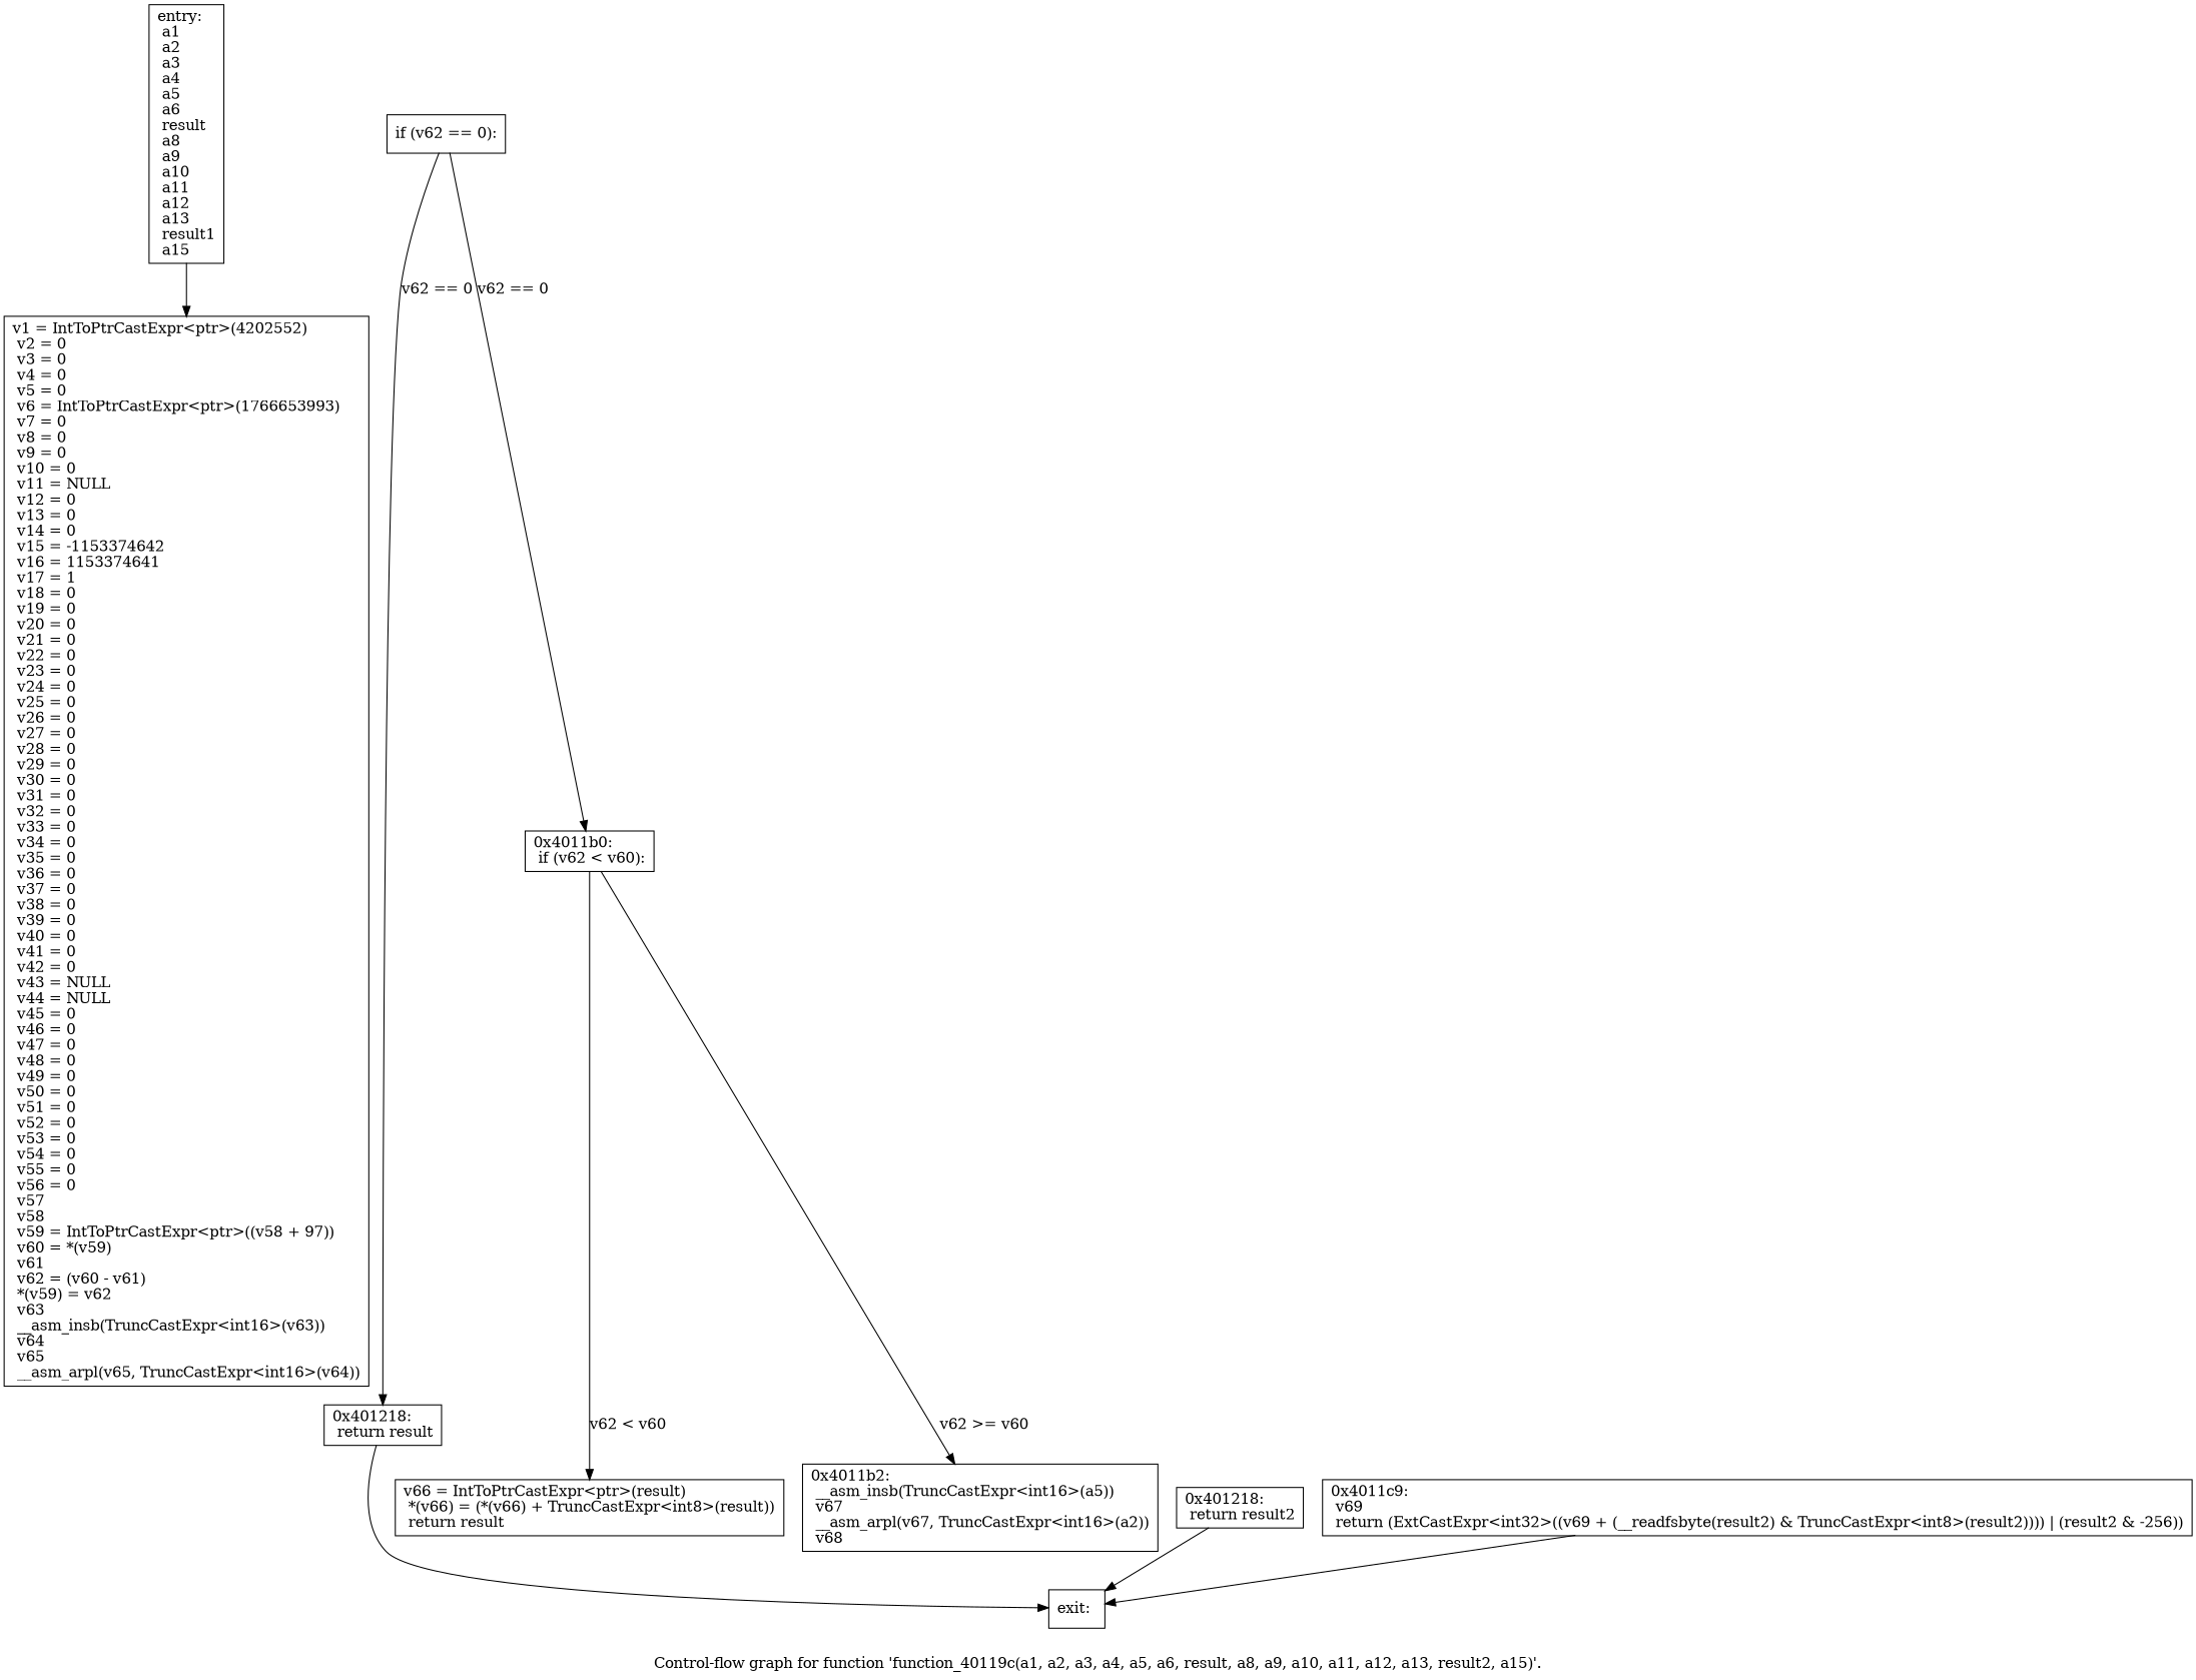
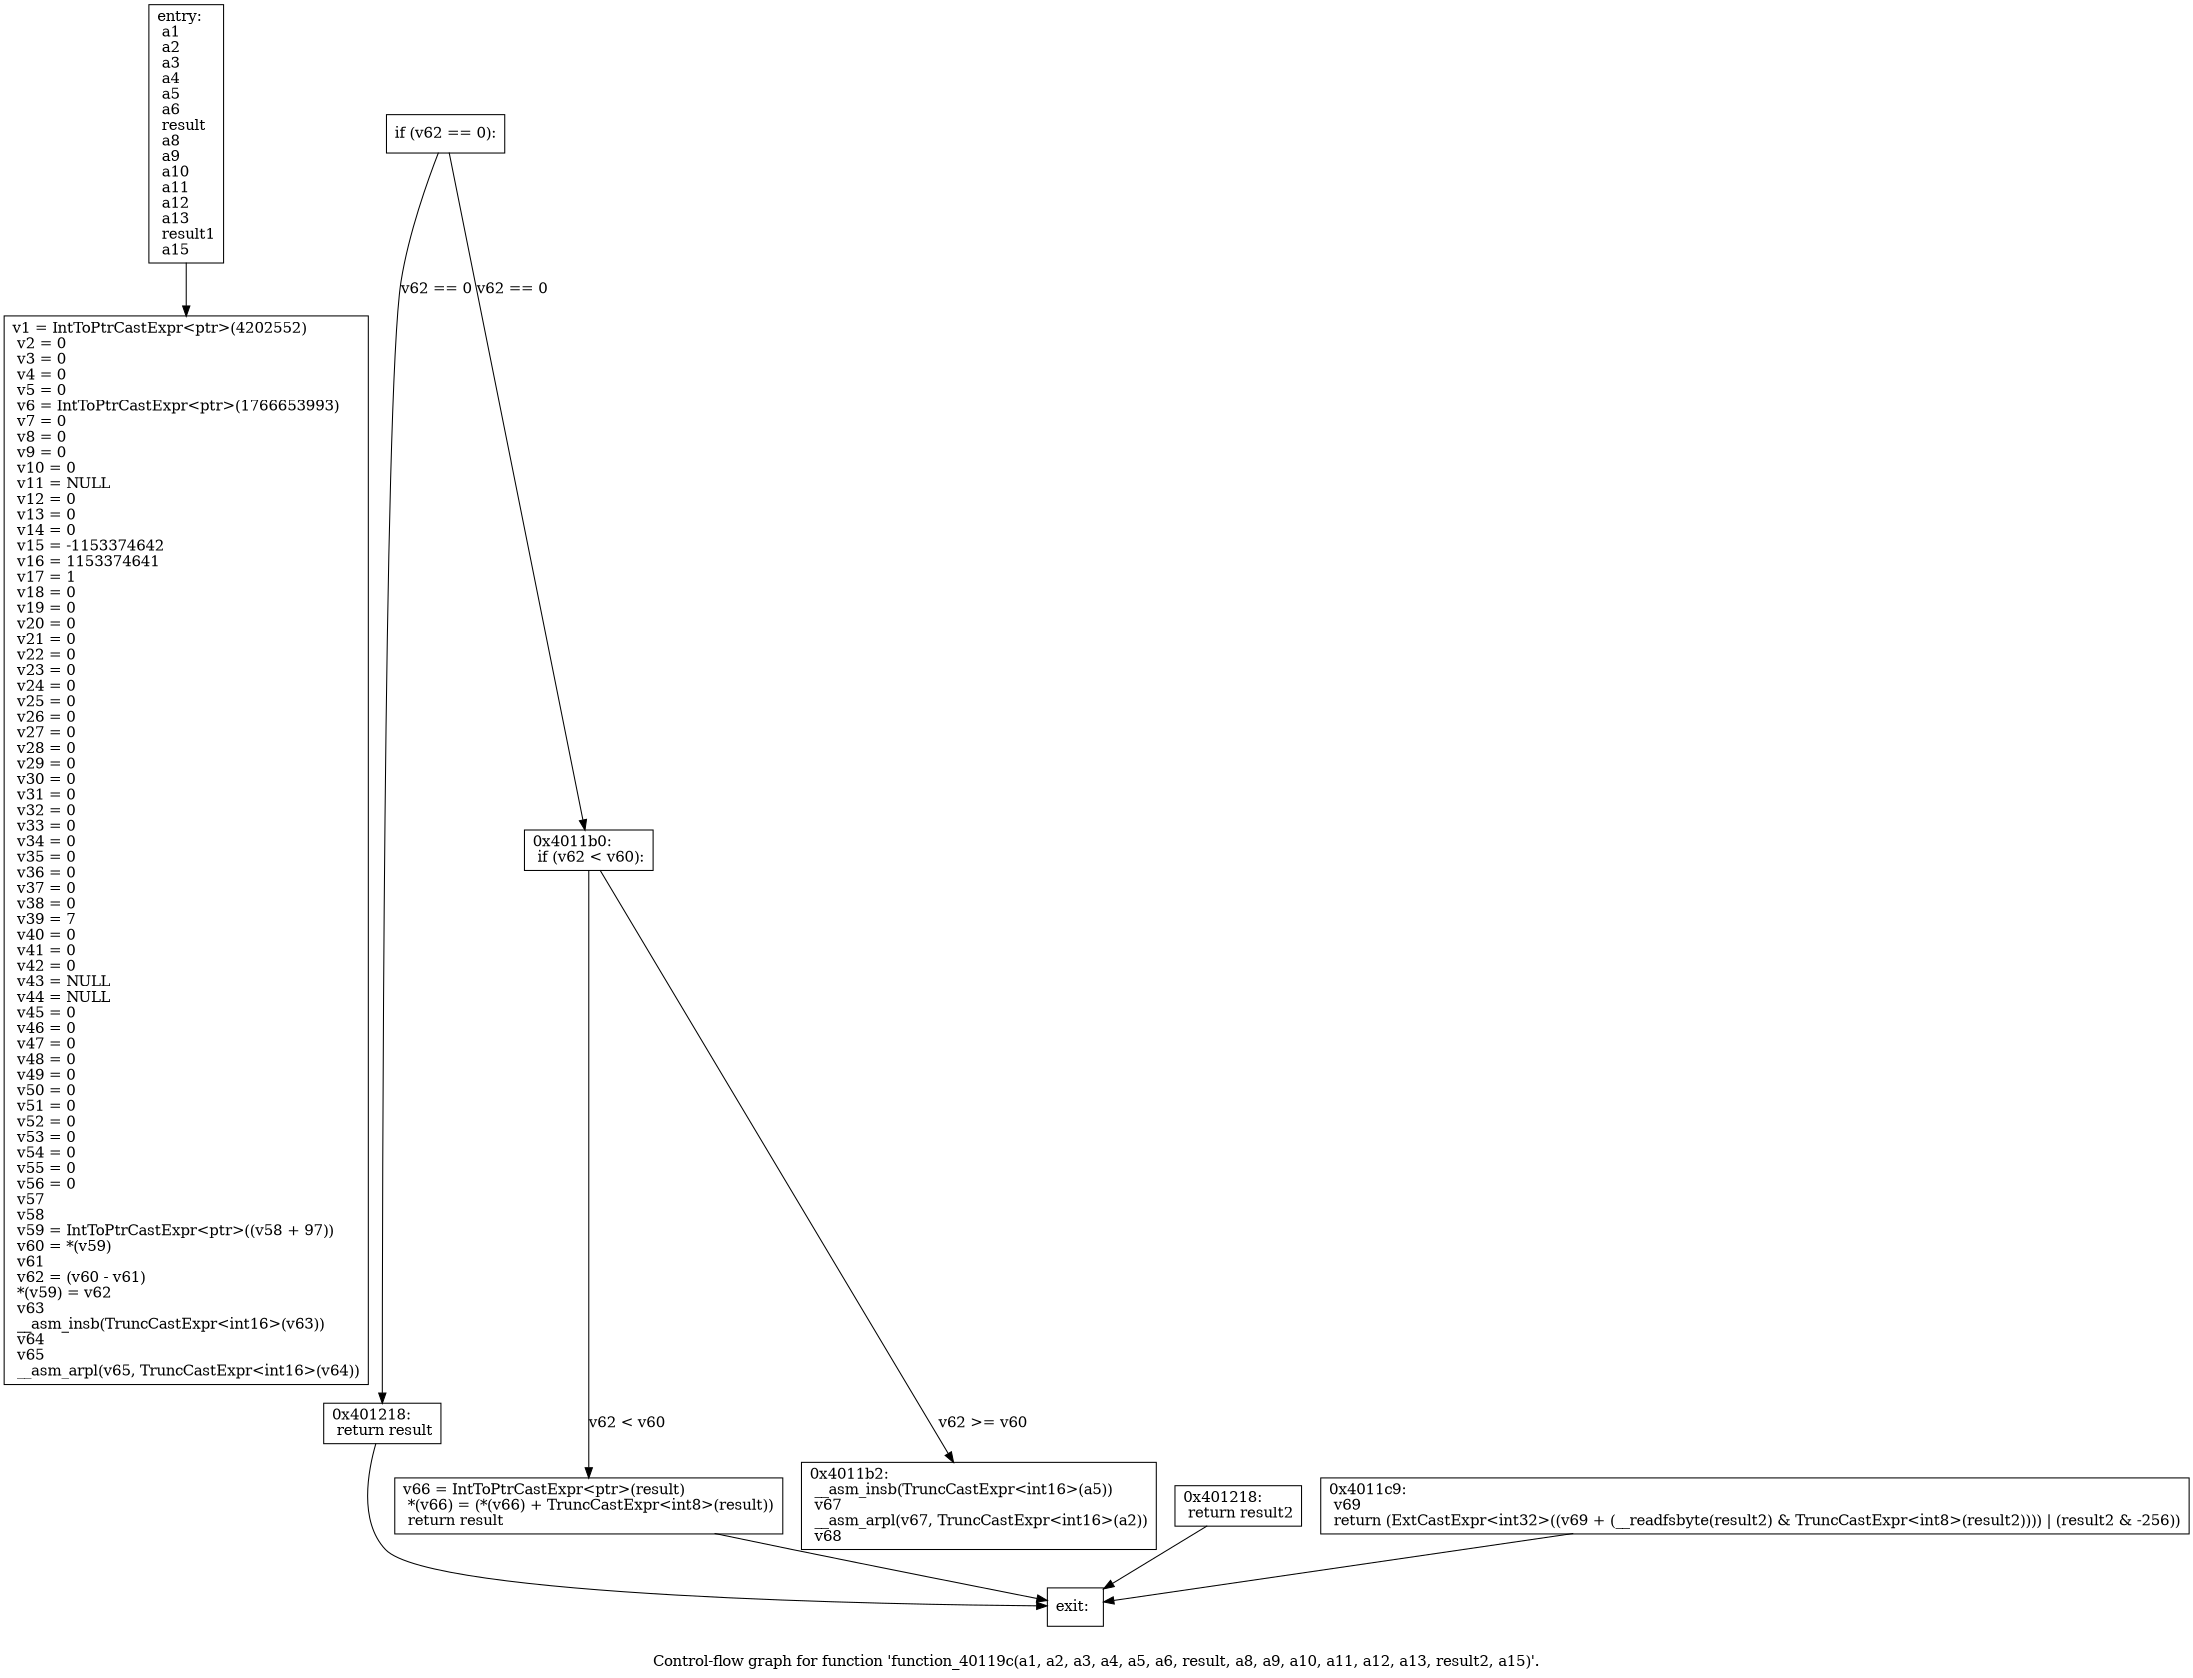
  digraph {
    label="Control-flow graph for function 'function_40119c(a1, a2, a3, a4, a5, a6, result, a8, a9, a10, a11, a12, a13, result2, a15)'."
    node [shape=record]
    n1 [label="{entry:\l  a1\l  a2\l  a3\l  a4\l  a5\l  a6\l  result\l  a8\l  a9\l  a10\l  a11\l  a12\l  a13\l  result1\l  a15\l}"]
-   n2 [label="{  v1 = IntToPtrCastExpr\<ptr\>(4202552)\l  v2 = 0\l  v3 = 0\l  v4 = 0\l  v5 = 0\l  v6 = IntToPtrCastExpr\<ptr\>(1766653993)\l  v7 = 0\l  v8 = 0\l  v9 = 0\l  v10 = 0\l  v11 = NULL\l  v12 = 0\l  v13 = 0\l  v14 = 0\l  v15 = -1153374642\l  v16 = 1153374641\l  v17 = 1\l  v18 = 0\l  v19 = 0\l  v20 = 0\l  v21 = 0\l  v22 = 0\l  v23 = 0\l  v24 = 0\l  v25 = 0\l  v26 = 0\l  v27 = 0\l  v28 = 0\l  v29 = 0\l  v30 = 0\l  v31 = 0\l  v32 = 0\l  v33 = 0\l  v34 = 0\l  v35 = 0\l  v36 = 0\l  v37 = 0\l  v38 = 0\l  v39 = 0\l  v40 = 0\l  v41 = 0\l  v42 = 0\l  v43 = NULL\l  v44 = NULL\l  v45 = 0\l  v46 = 0\l  v47 = 0\l  v48 = 0\l  v49 = 0\l  v50 = 0\l  v51 = 0\l  v52 = 0\l  v53 = 0\l  v54 = 0\l  v55 = 0\l  v56 = 0\l  v57\l  v58\l  v59 = IntToPtrCastExpr\<ptr\>((v58 + 97))\l  v60 = *(v59)\l  v61\l  v62 = (v60 - v61)\l  *(v59) = v62\l  v63\l  __asm_insb(TruncCastExpr\<int16\>(v63))\l  v64\l  v65\l  __asm_arpl(v65, TruncCastExpr\<int16\>(v64))\l}"]
+   n2 [label="{  v1 = IntToPtrCastExpr\<ptr\>(4202552)\l  v2 = 0\l  v3 = 0\l  v4 = 0\l  v5 = 0\l  v6 = IntToPtrCastExpr\<ptr\>(1766653993)\l  v7 = 0\l  v8 = 0\l  v9 = 0\l  v10 = 0\l  v11 = NULL\l  v12 = 0\l  v13 = 0\l  v14 = 0\l  v15 = -1153374642\l  v16 = 1153374641\l  v17 = 1\l  v18 = 0\l  v19 = 0\l  v20 = 0\l  v21 = 0\l  v22 = 0\l  v23 = 0\l  v24 = 0\l  v25 = 0\l  v26 = 0\l  v27 = 0\l  v28 = 0\l  v29 = 0\l  v30 = 0\l  v31 = 0\l  v32 = 0\l  v33 = 0\l  v34 = 0\l  v35 = 0\l  v36 = 0\l  v37 = 0\l  v38 = 0\l  v39 = 7\l  v40 = 0\l  v41 = 0\l  v42 = 0\l  v43 = NULL\l  v44 = NULL\l  v45 = 0\l  v46 = 0\l  v47 = 0\l  v48 = 0\l  v49 = 0\l  v50 = 0\l  v51 = 0\l  v52 = 0\l  v53 = 0\l  v54 = 0\l  v55 = 0\l  v56 = 0\l  v57\l  v58\l  v59 = IntToPtrCastExpr\<ptr\>((v58 + 97))\l  v60 = *(v59)\l  v61\l  v62 = (v60 - v61)\l  *(v59) = v62\l  v63\l  __asm_insb(TruncCastExpr\<int16\>(v63))\l  v64\l  v65\l  __asm_arpl(v65, TruncCastExpr\<int16\>(v64))\l}"]
    n3 [label="{  if (v62 == 0):\l}"]
    n4 [label="{0x401218:\l  return result\l}"]
    n5 [label="{0x4011b0:\l  if (v62 \< v60):\l}"]
    n6 [label="{exit:\l}"]
    n7 [label="{  v66 = IntToPtrCastExpr\<ptr\>(result)\l  *(v66) = (*(v66) + TruncCastExpr\<int8\>(result))\l  return result\l}"]
    n8 [label="{0x4011b2:\l  __asm_insb(TruncCastExpr\<int16\>(a5))\l  v67\l  __asm_arpl(v67, TruncCastExpr\<int16\>(a2))\l  v68\l}"]
    n9 [label="{0x401218:\l  return result2\l}"]
    n10 [label="{0x4011c9:\l  v69\l  return (ExtCastExpr\<int32\>((v69 + (__readfsbyte(result2) & TruncCastExpr\<int8\>(result2)))) \| (result2 & -256))\l}"]
    n1 -> n2
    n3 -> n4 [label="v62 == 0"]
    n3 -> n5 [label="v62 == 0"]
    n4 -> n6
    n5 -> n7 [label="v62 \< v60"]
    n5 -> n8 [label="v62 \>= v60"]
+   n7 -> n6
    n9 -> n6
    n10 -> n6
  }
